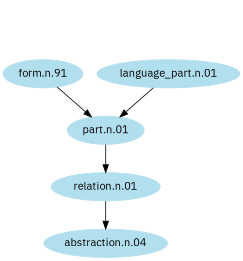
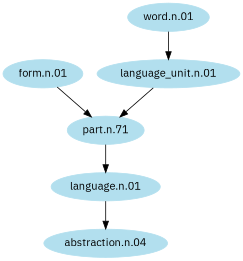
  digraph {
    fontname="IBM Plex Sans"
    node [color=lightblue2 fontname="IBM Plex Sans" style=filled]
    edge [fontname="IBM Plex Sans"]
-   "form.n.01" [label="form.n.91"]
-   "part.n.01"
-   "language_unit.n.01" [label="language_part.n.01"]
-   "relation.n.01"
+   "form.n.01"
+   "part.n.01" [label="part.n.71"]
+   "word.n.01"
+   "language_unit.n.01"
+   "relation.n.01" [label="language.n.01"]
    n6 [label="abstraction.n.04"]
    "form.n.01" -> "part.n.01"
    "part.n.01" -> "relation.n.01"
+   "word.n.01" -> "language_unit.n.01"
    "language_unit.n.01" -> "part.n.01"
    "relation.n.01" -> n6
  }
